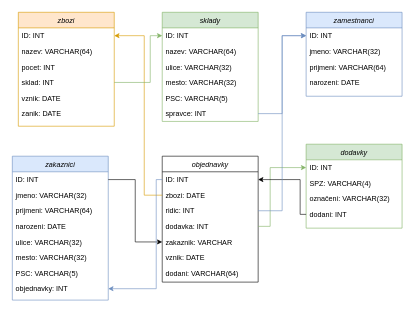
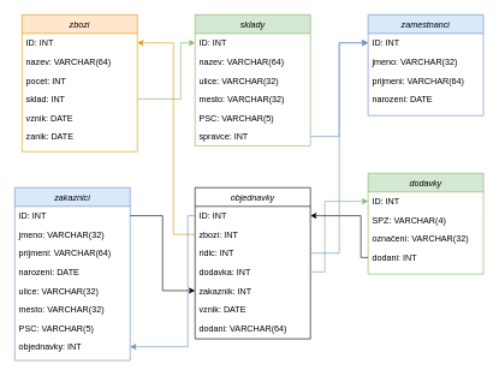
  <mxCell id="0" />
  <mxCell id="1" parent="0" />
  <mxCell id="2" value="zbozi" style="swimlane;fontStyle=2;align=center;verticalAlign=top;childLayout=stackLayout;horizontal=1;startSize=26;horizontalStack=0;resizeParent=1;resizeLast=0;collapsible=1;marginBottom=0;rounded=0;shadow=0;strokeWidth=1;fillColor=#ffe6cc;strokeColor=#d79b00;" parent="1" vertex="1"><mxGeometry x="30" y="20" width="160" height="190" as="geometry"><mxRectangle x="230" y="140" width="160" height="26" as="alternateBounds" /></mxGeometry></mxCell>
  <mxCell id="3" value="ID: INT" style="text;align=left;verticalAlign=top;spacingLeft=4;spacingRight=4;overflow=hidden;rotatable=0;points=[[0,0.5],[1,0.5]];portConstraint=eastwest;" parent="2" vertex="1"><mxGeometry y="26" width="160" height="26" as="geometry" /></mxCell>
  <mxCell id="4" value="nazev: VARCHAR(64)" style="text;align=left;verticalAlign=top;spacingLeft=4;spacingRight=4;overflow=hidden;rotatable=0;points=[[0,0.5],[1,0.5]];portConstraint=eastwest;rounded=0;shadow=0;html=0;" parent="2" vertex="1"><mxGeometry y="52" width="160" height="26" as="geometry" /></mxCell>
  <mxCell id="5" value="pocet: INT" style="text;align=left;verticalAlign=top;spacingLeft=4;spacingRight=4;overflow=hidden;rotatable=0;points=[[0,0.5],[1,0.5]];portConstraint=eastwest;rounded=0;shadow=0;html=0;" parent="2" vertex="1"><mxGeometry y="78" width="160" height="26" as="geometry" /></mxCell>
  <mxCell id="6" value="sklad: INT" style="text;align=left;verticalAlign=top;spacingLeft=4;spacingRight=4;overflow=hidden;rotatable=0;points=[[0,0.5],[1,0.5]];portConstraint=eastwest;rounded=0;shadow=0;html=0;" vertex="1" parent="2"><mxGeometry y="104" width="160" height="26" as="geometry" /></mxCell>
  <mxCell id="7" value="vznik: DATE" style="text;align=left;verticalAlign=top;spacingLeft=4;spacingRight=4;overflow=hidden;rotatable=0;points=[[0,0.5],[1,0.5]];portConstraint=eastwest;rounded=0;shadow=0;html=0;" vertex="1" parent="2"><mxGeometry y="130" width="160" height="26" as="geometry" /></mxCell>
  <mxCell id="8" value="zanik: DATE" style="text;align=left;verticalAlign=top;spacingLeft=4;spacingRight=4;overflow=hidden;rotatable=0;points=[[0,0.5],[1,0.5]];portConstraint=eastwest;rounded=0;shadow=0;html=0;" vertex="1" parent="2"><mxGeometry y="156" width="160" height="26" as="geometry" /></mxCell>
  <mxCell id="9" value="sklady" style="swimlane;fontStyle=2;align=center;verticalAlign=top;childLayout=stackLayout;horizontal=1;startSize=26;horizontalStack=0;resizeParent=1;resizeLast=0;collapsible=1;marginBottom=0;rounded=0;shadow=0;strokeWidth=1;fillColor=#d5e8d4;strokeColor=#82b366;" vertex="1" parent="1"><mxGeometry x="270" y="20" width="160" height="182" as="geometry"><mxRectangle x="230" y="140" width="160" height="26" as="alternateBounds" /></mxGeometry></mxCell>
  <mxCell id="10" value="ID: INT" style="text;align=left;verticalAlign=top;spacingLeft=4;spacingRight=4;overflow=hidden;rotatable=0;points=[[0,0.5],[1,0.5]];portConstraint=eastwest;" vertex="1" parent="9"><mxGeometry y="26" width="160" height="26" as="geometry" /></mxCell>
  <mxCell id="11" value="nazev: VARCHAR(64)" style="text;align=left;verticalAlign=top;spacingLeft=4;spacingRight=4;overflow=hidden;rotatable=0;points=[[0,0.5],[1,0.5]];portConstraint=eastwest;rounded=0;shadow=0;html=0;" vertex="1" parent="9"><mxGeometry y="52" width="160" height="26" as="geometry" /></mxCell>
  <mxCell id="12" value="ulice: VARCHAR(32)" style="text;align=left;verticalAlign=top;spacingLeft=4;spacingRight=4;overflow=hidden;rotatable=0;points=[[0,0.5],[1,0.5]];portConstraint=eastwest;rounded=0;shadow=0;html=0;" vertex="1" parent="9"><mxGeometry y="78" width="160" height="26" as="geometry" /></mxCell>
  <mxCell id="13" value="mesto: VARCHAR(32)" style="text;align=left;verticalAlign=top;spacingLeft=4;spacingRight=4;overflow=hidden;rotatable=0;points=[[0,0.5],[1,0.5]];portConstraint=eastwest;rounded=0;shadow=0;html=0;" vertex="1" parent="9"><mxGeometry y="104" width="160" height="26" as="geometry" /></mxCell>
  <mxCell id="14" value="PSC: VARCHAR(5)" style="text;align=left;verticalAlign=top;spacingLeft=4;spacingRight=4;overflow=hidden;rotatable=0;points=[[0,0.5],[1,0.5]];portConstraint=eastwest;rounded=0;shadow=0;html=0;" vertex="1" parent="9"><mxGeometry y="130" width="160" height="26" as="geometry" /></mxCell>
  <mxCell id="15" value="spravce: INT" style="text;align=left;verticalAlign=top;spacingLeft=4;spacingRight=4;overflow=hidden;rotatable=0;points=[[0,0.5],[1,0.5]];portConstraint=eastwest;rounded=0;shadow=0;html=0;" vertex="1" parent="9"><mxGeometry y="156" width="160" height="26" as="geometry" /></mxCell>
  <mxCell id="16" value="zamestnanci" style="swimlane;fontStyle=2;align=center;verticalAlign=top;childLayout=stackLayout;horizontal=1;startSize=26;horizontalStack=0;resizeParent=1;resizeLast=0;collapsible=1;marginBottom=0;rounded=0;shadow=0;strokeWidth=1;fillColor=#dae8fc;strokeColor=#6c8ebf;" vertex="1" parent="1"><mxGeometry x="510" y="20" width="160" height="140" as="geometry"><mxRectangle x="230" y="140" width="160" height="26" as="alternateBounds" /></mxGeometry></mxCell>
  <mxCell id="17" value="ID: INT" style="text;align=left;verticalAlign=top;spacingLeft=4;spacingRight=4;overflow=hidden;rotatable=0;points=[[0,0.5],[1,0.5]];portConstraint=eastwest;" vertex="1" parent="16"><mxGeometry y="26" width="160" height="26" as="geometry" /></mxCell>
  <mxCell id="18" value="jmeno: VARCHAR(32)" style="text;align=left;verticalAlign=top;spacingLeft=4;spacingRight=4;overflow=hidden;rotatable=0;points=[[0,0.5],[1,0.5]];portConstraint=eastwest;rounded=0;shadow=0;html=0;" vertex="1" parent="16"><mxGeometry y="52" width="160" height="26" as="geometry" /></mxCell>
  <mxCell id="19" value="prijmeni: VARCHAR(64)" style="text;align=left;verticalAlign=top;spacingLeft=4;spacingRight=4;overflow=hidden;rotatable=0;points=[[0,0.5],[1,0.5]];portConstraint=eastwest;rounded=0;shadow=0;html=0;" vertex="1" parent="16"><mxGeometry y="78" width="160" height="26" as="geometry" /></mxCell>
  <mxCell id="20" value="narozeni: DATE" style="text;align=left;verticalAlign=top;spacingLeft=4;spacingRight=4;overflow=hidden;rotatable=0;points=[[0,0.5],[1,0.5]];portConstraint=eastwest;rounded=0;shadow=0;html=0;" vertex="1" parent="16"><mxGeometry y="104" width="160" height="26" as="geometry" /></mxCell>
  <mxCell id="21" value="dodavky" style="swimlane;fontStyle=2;align=center;verticalAlign=top;childLayout=stackLayout;horizontal=1;startSize=26;horizontalStack=0;resizeParent=1;resizeLast=0;collapsible=1;marginBottom=0;rounded=0;shadow=0;strokeWidth=1;fillColor=#d5e8d4;strokeColor=#82b366;" vertex="1" parent="1"><mxGeometry x="510" y="240" width="160" height="140" as="geometry"><mxRectangle x="230" y="140" width="160" height="26" as="alternateBounds" /></mxGeometry></mxCell>
  <mxCell id="22" value="ID: INT" style="text;align=left;verticalAlign=top;spacingLeft=4;spacingRight=4;overflow=hidden;rotatable=0;points=[[0,0.5],[1,0.5]];portConstraint=eastwest;" vertex="1" parent="21"><mxGeometry y="26" width="160" height="26" as="geometry" /></mxCell>
  <mxCell id="23" value="SPZ: VARCHAR(4)" style="text;align=left;verticalAlign=top;spacingLeft=4;spacingRight=4;overflow=hidden;rotatable=0;points=[[0,0.5],[1,0.5]];portConstraint=eastwest;rounded=0;shadow=0;html=0;" vertex="1" parent="21"><mxGeometry y="52" width="160" height="26" as="geometry" /></mxCell>
  <mxCell id="24" value="označeni: VARCHAR(32)" style="text;align=left;verticalAlign=top;spacingLeft=4;spacingRight=4;overflow=hidden;rotatable=0;points=[[0,0.5],[1,0.5]];portConstraint=eastwest;rounded=0;shadow=0;html=0;" vertex="1" parent="21"><mxGeometry y="78" width="160" height="26" as="geometry" /></mxCell>
  <mxCell id="25" value="dodani: INT" style="text;align=left;verticalAlign=top;spacingLeft=4;spacingRight=4;overflow=hidden;rotatable=0;points=[[0,0.5],[1,0.5]];portConstraint=eastwest;rounded=0;shadow=0;html=0;" vertex="1" parent="21"><mxGeometry y="104" width="160" height="26" as="geometry" /></mxCell>
  <mxCell id="26" value="objednavky" style="swimlane;fontStyle=2;align=center;verticalAlign=top;childLayout=stackLayout;horizontal=1;startSize=26;horizontalStack=0;resizeParent=1;resizeLast=0;collapsible=1;marginBottom=0;rounded=0;shadow=0;strokeWidth=1;" vertex="1" parent="1"><mxGeometry x="270" y="260" width="160" height="210" as="geometry"><mxRectangle x="230" y="140" width="160" height="26" as="alternateBounds" /></mxGeometry></mxCell>
  <mxCell id="27" value="ID: INT" style="text;align=left;verticalAlign=top;spacingLeft=4;spacingRight=4;overflow=hidden;rotatable=0;points=[[0,0.5],[1,0.5]];portConstraint=eastwest;" vertex="1" parent="26"><mxGeometry y="26" width="160" height="26" as="geometry" /></mxCell>
- <mxCell id="28" value="zbozi: DATE" style="text;align=left;verticalAlign=top;spacingLeft=4;spacingRight=4;overflow=hidden;rotatable=0;points=[[0,0.5],[1,0.5]];portConstraint=eastwest;rounded=0;shadow=0;html=0;" vertex="1" parent="26"><mxGeometry y="52" width="160" height="26" as="geometry" /></mxCell>
+ <mxCell id="28" value="zbozi: INT" style="text;align=left;verticalAlign=top;spacingLeft=4;spacingRight=4;overflow=hidden;rotatable=0;points=[[0,0.5],[1,0.5]];portConstraint=eastwest;rounded=0;shadow=0;html=0;" vertex="1" parent="26"><mxGeometry y="52" width="160" height="26" as="geometry" /></mxCell>
  <mxCell id="29" value="ridic: INT" style="text;align=left;verticalAlign=top;spacingLeft=4;spacingRight=4;overflow=hidden;rotatable=0;points=[[0,0.5],[1,0.5]];portConstraint=eastwest;rounded=0;shadow=0;html=0;" vertex="1" parent="26"><mxGeometry y="78" width="160" height="26" as="geometry" /></mxCell>
  <mxCell id="30" value="dodavka: INT" style="text;align=left;verticalAlign=top;spacingLeft=4;spacingRight=4;overflow=hidden;rotatable=0;points=[[0,0.5],[1,0.5]];portConstraint=eastwest;rounded=0;shadow=0;html=0;" vertex="1" parent="26"><mxGeometry y="104" width="160" height="26" as="geometry" /></mxCell>
- <mxCell id="31" value="zakaznik: VARCHAR" style="text;align=left;verticalAlign=top;spacingLeft=4;spacingRight=4;overflow=hidden;rotatable=0;points=[[0,0.5],[1,0.5]];portConstraint=eastwest;rounded=0;shadow=0;html=0;" vertex="1" parent="26"><mxGeometry y="130" width="160" height="26" as="geometry" /></mxCell>
+ <mxCell id="31" value="zakaznik: INT" style="text;align=left;verticalAlign=top;spacingLeft=4;spacingRight=4;overflow=hidden;rotatable=0;points=[[0,0.5],[1,0.5]];portConstraint=eastwest;rounded=0;shadow=0;html=0;" vertex="1" parent="26"><mxGeometry y="130" width="160" height="26" as="geometry" /></mxCell>
  <mxCell id="32" value="vznik: DATE" style="text;align=left;verticalAlign=top;spacingLeft=4;spacingRight=4;overflow=hidden;rotatable=0;points=[[0,0.5],[1,0.5]];portConstraint=eastwest;rounded=0;shadow=0;html=0;" vertex="1" parent="26"><mxGeometry y="156" width="160" height="26" as="geometry" /></mxCell>
  <mxCell id="33" value="dodani: VARCHAR(64)" style="text;align=left;verticalAlign=top;spacingLeft=4;spacingRight=4;overflow=hidden;rotatable=0;points=[[0,0.5],[1,0.5]];portConstraint=eastwest;rounded=0;shadow=0;html=0;" vertex="1" parent="26"><mxGeometry y="182" width="160" height="26" as="geometry" /></mxCell>
  <mxCell id="34" value="zakaznici" style="swimlane;fontStyle=2;align=center;verticalAlign=top;childLayout=stackLayout;horizontal=1;startSize=26;horizontalStack=0;resizeParent=1;resizeLast=0;collapsible=1;marginBottom=0;rounded=0;shadow=0;strokeWidth=1;fillColor=#dae8fc;strokeColor=#6c8ebf;" vertex="1" parent="1"><mxGeometry x="20" y="260" width="160" height="240" as="geometry"><mxRectangle x="230" y="140" width="160" height="26" as="alternateBounds" /></mxGeometry></mxCell>
  <mxCell id="35" value="ID: INT" style="text;align=left;verticalAlign=top;spacingLeft=4;spacingRight=4;overflow=hidden;rotatable=0;points=[[0,0.5],[1,0.5]];portConstraint=eastwest;" vertex="1" parent="34"><mxGeometry y="26" width="160" height="26" as="geometry" /></mxCell>
  <mxCell id="36" value="jmeno: VARCHAR(32)" style="text;align=left;verticalAlign=top;spacingLeft=4;spacingRight=4;overflow=hidden;rotatable=0;points=[[0,0.5],[1,0.5]];portConstraint=eastwest;rounded=0;shadow=0;html=0;" vertex="1" parent="34"><mxGeometry y="52" width="160" height="26" as="geometry" /></mxCell>
  <mxCell id="37" value="prijmeni: VARCHAR(64)" style="text;align=left;verticalAlign=top;spacingLeft=4;spacingRight=4;overflow=hidden;rotatable=0;points=[[0,0.5],[1,0.5]];portConstraint=eastwest;rounded=0;shadow=0;html=0;" vertex="1" parent="34"><mxGeometry y="78" width="160" height="26" as="geometry" /></mxCell>
  <mxCell id="38" value="narozeni: DATE" style="text;align=left;verticalAlign=top;spacingLeft=4;spacingRight=4;overflow=hidden;rotatable=0;points=[[0,0.5],[1,0.5]];portConstraint=eastwest;rounded=0;shadow=0;html=0;" vertex="1" parent="34"><mxGeometry y="104" width="160" height="26" as="geometry" /></mxCell>
  <mxCell id="39" value="ulice: VARCHAR(32)" style="text;align=left;verticalAlign=top;spacingLeft=4;spacingRight=4;overflow=hidden;rotatable=0;points=[[0,0.5],[1,0.5]];portConstraint=eastwest;rounded=0;shadow=0;html=0;" vertex="1" parent="34"><mxGeometry y="130" width="160" height="26" as="geometry" /></mxCell>
  <mxCell id="40" value="mesto: VARCHAR(32)" style="text;align=left;verticalAlign=top;spacingLeft=4;spacingRight=4;overflow=hidden;rotatable=0;points=[[0,0.5],[1,0.5]];portConstraint=eastwest;rounded=0;shadow=0;html=0;" vertex="1" parent="34"><mxGeometry y="156" width="160" height="26" as="geometry" /></mxCell>
  <mxCell id="41" value="PSC: VARCHAR(5)" style="text;align=left;verticalAlign=top;spacingLeft=4;spacingRight=4;overflow=hidden;rotatable=0;points=[[0,0.5],[1,0.5]];portConstraint=eastwest;rounded=0;shadow=0;html=0;" vertex="1" parent="34"><mxGeometry y="182" width="160" height="26" as="geometry" /></mxCell>
  <mxCell id="42" value="objednavky: INT" style="text;align=left;verticalAlign=top;spacingLeft=4;spacingRight=4;overflow=hidden;rotatable=0;points=[[0,0.5],[1,0.5]];portConstraint=eastwest;rounded=0;shadow=0;html=0;" vertex="1" parent="34"><mxGeometry y="208" width="160" height="26" as="geometry" /></mxCell>
  <mxCell id="43" style="edgeStyle=orthogonalEdgeStyle;rounded=0;orthogonalLoop=1;jettySize=auto;html=1;entryX=1;entryY=0.5;entryDx=0;entryDy=0;fillColor=#ffe6cc;strokeColor=#d79b00;" edge="1" parent="1" source="28" target="3"><mxGeometry relative="1" as="geometry"><mxPoint x="220" y="40" as="targetPoint" /><Array as="points"><mxPoint x="240" y="325" /><mxPoint x="240" y="59" /></Array></mxGeometry></mxCell>
  <mxCell id="44" style="edgeStyle=orthogonalEdgeStyle;rounded=0;orthogonalLoop=1;jettySize=auto;html=1;entryX=0;entryY=0.5;entryDx=0;entryDy=0;" edge="1" parent="1" source="35" target="31"><mxGeometry relative="1" as="geometry" /></mxCell>
  <mxCell id="45" style="edgeStyle=orthogonalEdgeStyle;rounded=0;orthogonalLoop=1;jettySize=auto;html=1;entryX=1;entryY=0.5;entryDx=0;entryDy=0;fillColor=#dae8fc;strokeColor=#6c8ebf;" edge="1" parent="1" source="27" target="42"><mxGeometry relative="1" as="geometry"><Array as="points"><mxPoint x="260" y="299" /><mxPoint x="260" y="481" /></Array></mxGeometry></mxCell>
  <mxCell id="46" style="edgeStyle=orthogonalEdgeStyle;rounded=0;orthogonalLoop=1;jettySize=auto;html=1;fillColor=#d5e8d4;strokeColor=#82b366;" edge="1" parent="1" source="30" target="22"><mxGeometry relative="1" as="geometry"><Array as="points"><mxPoint x="450" y="377" /><mxPoint x="450" y="279" /></Array></mxGeometry></mxCell>
  <mxCell id="47" style="edgeStyle=orthogonalEdgeStyle;rounded=0;orthogonalLoop=1;jettySize=auto;html=1;" edge="1" parent="1" source="25" target="27"><mxGeometry relative="1" as="geometry"><Array as="points"><mxPoint x="500" y="357" /><mxPoint x="500" y="299" /></Array></mxGeometry></mxCell>
  <mxCell id="48" style="edgeStyle=orthogonalEdgeStyle;rounded=0;orthogonalLoop=1;jettySize=auto;html=1;entryX=0;entryY=0.5;entryDx=0;entryDy=0;fillColor=#dae8fc;strokeColor=#6c8ebf;" edge="1" parent="1" source="29" target="17"><mxGeometry relative="1" as="geometry" /></mxCell>
  <mxCell id="49" style="edgeStyle=orthogonalEdgeStyle;rounded=0;orthogonalLoop=1;jettySize=auto;html=1;fillColor=#dae8fc;strokeColor=#6c8ebf;" edge="1" parent="1" source="15" target="17"><mxGeometry relative="1" as="geometry" /></mxCell>
  <mxCell id="50" style="edgeStyle=orthogonalEdgeStyle;rounded=0;orthogonalLoop=1;jettySize=auto;html=1;fillColor=#d5e8d4;strokeColor=#82b366;" edge="1" parent="1" source="6" target="10"><mxGeometry relative="1" as="geometry"><Array as="points"><mxPoint x="250" y="137" /><mxPoint x="250" y="59" /></Array></mxGeometry></mxCell>
